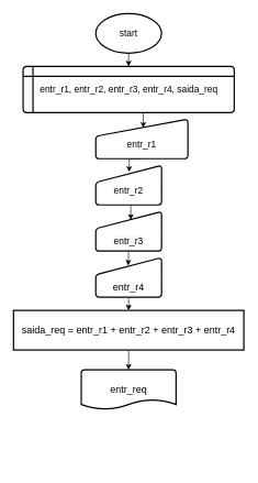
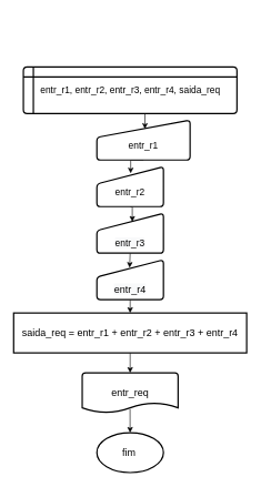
  <mxCell id="0" />
  <mxCell id="1" parent="0" />
- <mxCell id="2" style="edgeStyle=orthogonalEdgeStyle;rounded=0;orthogonalLoop=1;jettySize=auto;html=1;exitX=0.5;exitY=1;exitDx=0;exitDy=0;exitPerimeter=0;entryX=0.5;entryY=0;entryDx=0;entryDy=0;" parent="1" source="3" target="5" edge="1"><mxGeometry relative="1" as="geometry" /></mxCell>
- <mxCell id="3" value="&lt;font style=&quot;font-size: 14px&quot;&gt;start&lt;/font&gt;" style="strokeWidth=2;html=1;shape=mxgraph.flowchart.start_1;whiteSpace=wrap;" parent="1" vertex="1"><mxGeometry x="145" width="100" height="60" as="geometry" y="20" /></mxCell>
  <mxCell id="4" style="edgeStyle=orthogonalEdgeStyle;rounded=0;orthogonalLoop=1;jettySize=auto;html=1;exitX=0.5;exitY=1;exitDx=0;exitDy=0;entryX=0.516;entryY=0.22;entryDx=0;entryDy=0;entryPerimeter=0;" parent="1" source="5" target="7" edge="1"><mxGeometry relative="1" as="geometry" /></mxCell>
  <mxCell id="5" value="&lt;font style=&quot;font-size: 14px&quot;&gt;entr_r1, entr_r2, entr_r3, entr_r4, saida_req&lt;/font&gt;" style="shape=internalStorage;whiteSpace=wrap;html=1;dx=15;dy=15;rounded=1;arcSize=8;strokeWidth=2;" parent="1" vertex="1"><mxGeometry x="34.63" y="100" width="320.75" height="70" as="geometry" /></mxCell>
  <mxCell id="6" style="edgeStyle=orthogonalEdgeStyle;rounded=0;orthogonalLoop=1;jettySize=auto;html=1;exitX=0.5;exitY=1;exitDx=0;exitDy=0;entryX=0.508;entryY=0.167;entryDx=0;entryDy=0;entryPerimeter=0;" parent="1" source="7" target="9" edge="1"><mxGeometry relative="1" as="geometry" /></mxCell>
  <mxCell id="7" value="&lt;span&gt;&lt;font style=&quot;font-size: 14px&quot;&gt;&lt;br&gt;entr_r1&lt;/font&gt;&lt;/span&gt;" style="html=1;strokeWidth=2;shape=manualInput;whiteSpace=wrap;rounded=1;size=26;arcSize=11;" parent="1" vertex="1"><mxGeometry x="145" y="180" width="140" height="60" as="geometry" /></mxCell>
  <mxCell id="8" style="edgeStyle=orthogonalEdgeStyle;rounded=0;orthogonalLoop=1;jettySize=auto;html=1;exitX=0.5;exitY=1;exitDx=0;exitDy=0;entryX=0.532;entryY=0.213;entryDx=0;entryDy=0;entryPerimeter=0;" parent="1" source="9" target="11" edge="1"><mxGeometry relative="1" as="geometry" /></mxCell>
  <mxCell id="9" value="&lt;span&gt;&lt;font style=&quot;font-size: 14px&quot;&gt;&lt;br&gt;entr_r2&lt;/font&gt;&lt;/span&gt;" style="html=1;strokeWidth=2;shape=manualInput;whiteSpace=wrap;rounded=1;size=26;arcSize=11;" parent="1" vertex="1"><mxGeometry x="145" y="250" width="100" height="60" as="geometry" /></mxCell>
  <mxCell id="10" style="edgeStyle=orthogonalEdgeStyle;rounded=0;orthogonalLoop=1;jettySize=auto;html=1;exitX=0.5;exitY=1;exitDx=0;exitDy=0;entryX=0.492;entryY=0.2;entryDx=0;entryDy=0;entryPerimeter=0;" parent="1" source="11" target="13" edge="1"><mxGeometry relative="1" as="geometry" /></mxCell>
  <mxCell id="11" value="&lt;br&gt;&lt;br&gt;&lt;font style=&quot;font-size: 14px&quot;&gt;&lt;span style=&quot;color: rgb(0 , 0 , 0) ; font-family: &amp;#34;helvetica&amp;#34; ; font-style: normal ; font-weight: 400 ; letter-spacing: normal ; text-align: center ; text-indent: 0px ; text-transform: none ; word-spacing: 0px ; background-color: rgb(248 , 249 , 250) ; display: inline ; float: none&quot;&gt;entr_r3&lt;/span&gt;&lt;br&gt;&lt;/font&gt;" style="html=1;strokeWidth=2;shape=manualInput;whiteSpace=wrap;rounded=1;size=26;arcSize=11;" parent="1" vertex="1"><mxGeometry x="145" y="320" width="100" height="60" as="geometry" /></mxCell>
  <mxCell id="12" style="edgeStyle=orthogonalEdgeStyle;rounded=0;orthogonalLoop=1;jettySize=auto;html=1;exitX=0.5;exitY=1;exitDx=0;exitDy=0;entryX=0.5;entryY=0;entryDx=0;entryDy=0;" parent="1" source="13" target="15" edge="1"><mxGeometry relative="1" as="geometry" /></mxCell>
  <mxCell id="13" value="&lt;br&gt;&lt;br&gt;&lt;font style=&quot;font-size: 15px&quot;&gt;&lt;span style=&quot;color: rgb(0 , 0 , 0) ; font-family: &amp;#34;helvetica&amp;#34; ; font-style: normal ; font-weight: 400 ; letter-spacing: normal ; text-align: center ; text-indent: 0px ; text-transform: none ; word-spacing: 0px ; background-color: rgb(248 , 249 , 250) ; display: inline ; float: none&quot;&gt;entr_r4&lt;/span&gt;&lt;br&gt;&lt;/font&gt;" style="html=1;strokeWidth=2;shape=manualInput;whiteSpace=wrap;rounded=1;size=26;arcSize=11;" parent="1" vertex="1"><mxGeometry x="145" y="390" width="100" height="60" as="geometry" /></mxCell>
  <mxCell id="14" style="edgeStyle=orthogonalEdgeStyle;rounded=0;orthogonalLoop=1;jettySize=auto;html=1;exitX=0.5;exitY=1;exitDx=0;exitDy=0;entryX=0.5;entryY=0;entryDx=0;entryDy=0;entryPerimeter=0;" parent="1" source="15" target="17" edge="1"><mxGeometry relative="1" as="geometry" /></mxCell>
  <mxCell id="15" value="&lt;font style=&quot;font-size: 15px&quot;&gt;saida_req = entr_r1 + entr_r2 + entr_r3 + entr_r4&lt;/font&gt;" style="whiteSpace=wrap;html=1;absoluteArcSize=1;arcSize=14;strokeWidth=2;rounded=0;" parent="1" vertex="1"><mxGeometry x="20" y="470" width="350" height="60" as="geometry" /></mxCell>
+ <mxCell id="16" value="" style="edgeStyle=none;rounded=0;orthogonalLoop=1;jettySize=auto;html=1;exitX=0.499;exitY=0.911;exitDx=0;exitDy=0;exitPerimeter=0;" parent="1" source="17" target="18" edge="1"><mxGeometry relative="1" as="geometry" /></mxCell>
  <mxCell id="17" value="&lt;span style=&quot;font-size: 15px&quot;&gt;entr_req&lt;/span&gt;" style="strokeWidth=2;html=1;shape=mxgraph.flowchart.document2;whiteSpace=wrap;size=0.25;" parent="1" vertex="1"><mxGeometry x="123" y="560" width="144" height="60" as="geometry" /></mxCell>
+ <mxCell id="18" value="&lt;font style=&quot;font-size: 15px&quot;&gt;fim&lt;/font&gt;&amp;nbsp;" style="strokeWidth=2;html=1;shape=mxgraph.flowchart.start_1;whiteSpace=wrap;" parent="1" vertex="1"><mxGeometry x="145" y="650" width="100" height="60" as="geometry" /></mxCell>
